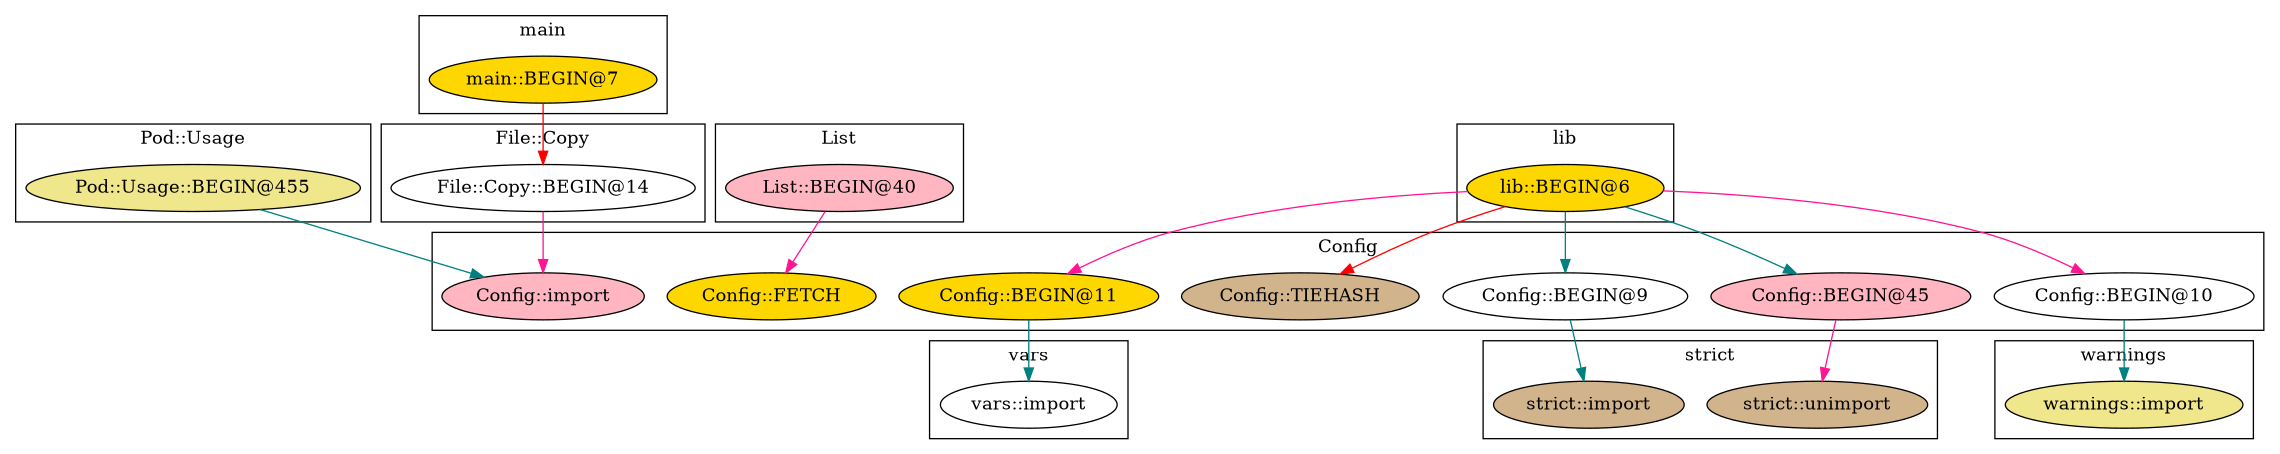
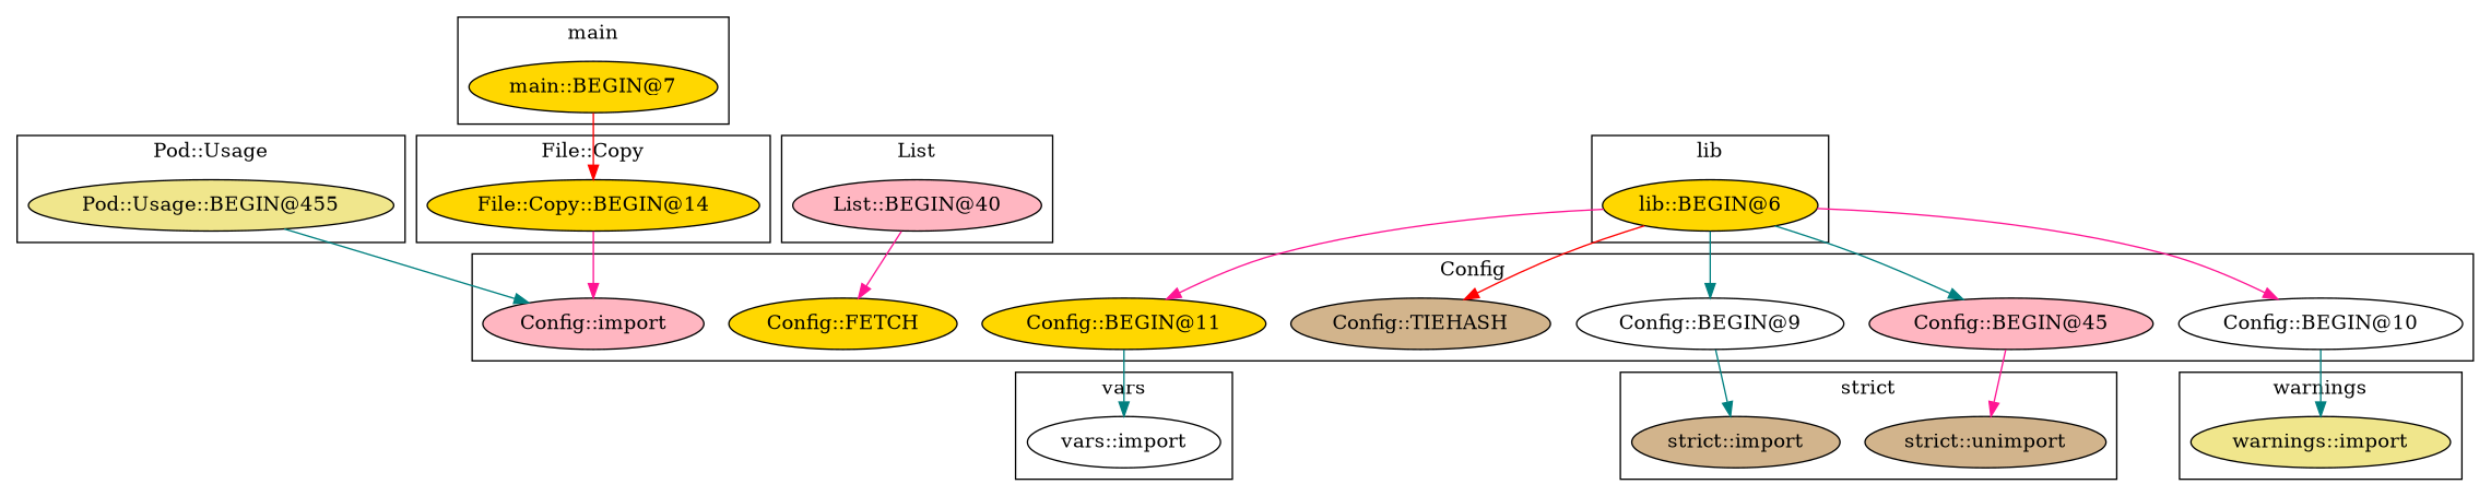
  digraph {
    node [fillcolor=gold style=filled]
    edge [color=teal]
    "Config::BEGIN@11"
    "Config::TIEHASH" [fillcolor=tan]
    "Config::BEGIN@45" [fillcolor=lightpink]
    "Config::BEGIN@10" [fillcolor=white]
    "Config::BEGIN@9" [fillcolor=white]
    "Config::import" [fillcolor=lightpink]
    "Config::FETCH"
    "Pod::Usage::BEGIN@455" [fillcolor=khaki]
-   "File::Copy::BEGIN@14" [fillcolor=white]
+   "File::Copy::BEGIN@14"
    "warnings::import" [fillcolor=khaki]
    "vars::import" [fillcolor=white]
    "main::BEGIN@7"
    "strict::import" [fillcolor=tan]
    "strict::unimport" [fillcolor=tan]
    "List::BEGIN@40" [fillcolor=lightpink]
    "lib::BEGIN@6"
    subgraph cluster_1 {
      label=Config
      "Config::BEGIN@11"
      "Config::TIEHASH"
      "Config::BEGIN@45"
      "Config::BEGIN@10"
      "Config::BEGIN@9"
      "Config::import"
      "Config::FETCH"
    }
    subgraph cluster_2 {
      label="Pod::Usage"
      "Pod::Usage::BEGIN@455"
    }
    subgraph cluster_3 {
      label="File::Copy"
      "File::Copy::BEGIN@14"
    }
    subgraph cluster_4 {
      label=warnings
      "warnings::import"
    }
    subgraph cluster_5 {
      label=vars
      "vars::import"
    }
    subgraph cluster_6 {
      label=main
      "main::BEGIN@7"
    }
    subgraph cluster_7 {
      label="strict"
      "strict::import"
      "strict::unimport"
    }
    subgraph cluster_8 {
      label=List
      "List::BEGIN@40"
    }
    subgraph cluster_9 {
      label=lib
      "lib::BEGIN@6"
    }
    "Config::BEGIN@11" -> "vars::import"
    "Config::BEGIN@45" -> "strict::unimport" [color=deeppink]
    "Config::BEGIN@10" -> "warnings::import"
    "Config::BEGIN@9" -> "strict::import"
    "Pod::Usage::BEGIN@455" -> "Config::import"
    "File::Copy::BEGIN@14" -> "Config::import" [color=deeppink]
    "main::BEGIN@7" -> "File::Copy::BEGIN@14" [color=red]
    "List::BEGIN@40" -> "Config::FETCH" [color=deeppink]
    "lib::BEGIN@6" -> "Config::BEGIN@11" [color=deeppink]
    "lib::BEGIN@6" -> "Config::TIEHASH" [color=red]
    "lib::BEGIN@6" -> "Config::BEGIN@45"
    "lib::BEGIN@6" -> "Config::BEGIN@10" [color=deeppink]
    "lib::BEGIN@6" -> "Config::BEGIN@9"
  }
